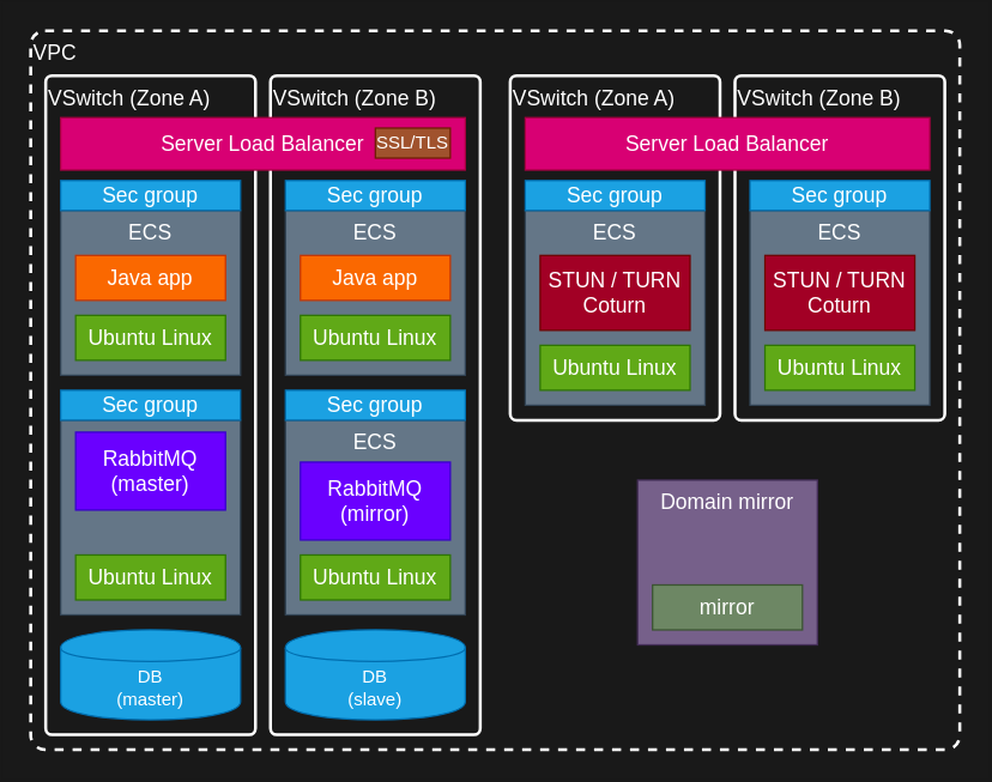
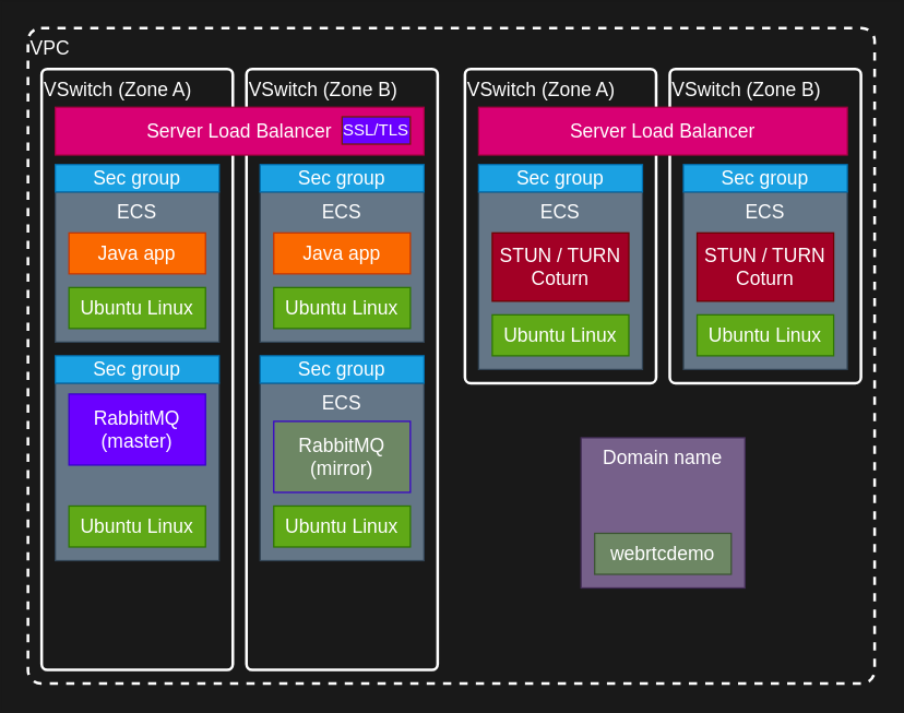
  <mxCell id="0" />
  <mxCell id="1" parent="0" />
  <mxCell id="2" value="VSwitch (Zone A)" style="rounded=1;whiteSpace=wrap;html=1;fillColor=none;strokeWidth=2;strokeColor=#FFFFFF;align=left;verticalAlign=top;fontColor=#FFFFFF;fontSize=14;arcSize=3;" vertex="1" parent="1"><mxGeometry x="30" y="50" width="140" height="440" as="geometry" /></mxCell>
  <mxCell id="3" value="VSwitch (Zone B)" style="rounded=1;whiteSpace=wrap;html=1;fillColor=none;strokeWidth=2;strokeColor=#FFFFFF;align=left;verticalAlign=top;fontColor=#FFFFFF;fontSize=14;arcSize=3;" vertex="1" parent="1"><mxGeometry x="180" y="50" width="140" height="440" as="geometry" /></mxCell>
  <mxCell id="4" value="&lt;div style=&quot;font-size: 14px&quot; align=&quot;left&quot;&gt;VPC&lt;br style=&quot;font-size: 14px&quot;&gt;&lt;/div&gt;" style="rounded=1;whiteSpace=wrap;html=1;fillColor=none;dashed=1;strokeWidth=2;strokeColor=#FFFFFF;align=left;verticalAlign=top;fontColor=#FFFFFF;fontSize=14;arcSize=2;" vertex="1" parent="1"><mxGeometry x="20" y="20" width="620" height="480" as="geometry" /></mxCell>
  <mxCell id="5" value="ECS" style="rounded=0;whiteSpace=wrap;html=1;strokeColor=#314354;strokeWidth=1;fillColor=#647687;fontSize=14;fontColor=#ffffff;verticalAlign=top;" vertex="1" parent="1"><mxGeometry x="350" y="140" width="120" height="130" as="geometry" /></mxCell>
  <mxCell id="6" value="STUN / TURN&lt;br&gt;Coturn" style="rounded=0;whiteSpace=wrap;html=1;strokeColor=#6F0000;strokeWidth=1;fillColor=#a20025;fontSize=14;fontColor=#ffffff;" vertex="1" parent="1"><mxGeometry x="360" y="170" width="100" height="50" as="geometry" /></mxCell>
  <mxCell id="7" value="Sec group" style="rounded=0;whiteSpace=wrap;html=1;strokeColor=#006EAF;strokeWidth=1;fillColor=#1ba1e2;fontSize=14;fontColor=#ffffff;" vertex="1" parent="1"><mxGeometry x="350" y="120" width="120" height="20" as="geometry" /></mxCell>
  <mxCell id="8" value="ECS" style="rounded=0;whiteSpace=wrap;html=1;strokeColor=#314354;strokeWidth=1;fillColor=#647687;fontSize=14;fontColor=#ffffff;verticalAlign=top;" vertex="1" parent="1"><mxGeometry x="40" y="140" width="120" height="110" as="geometry" /></mxCell>
  <mxCell id="9" value="Sec group" style="rounded=0;whiteSpace=wrap;html=1;strokeColor=#006EAF;strokeWidth=1;fillColor=#1ba1e2;fontSize=14;fontColor=#ffffff;" vertex="1" parent="1"><mxGeometry x="40" y="120" width="120" height="20" as="geometry" /></mxCell>
  <mxCell id="10" value="Java app" style="rounded=0;whiteSpace=wrap;html=1;strokeColor=#C73500;strokeWidth=1;fillColor=#fa6800;fontSize=14;fontColor=#ffffff;" vertex="1" parent="1"><mxGeometry x="50" y="170" width="100" height="30" as="geometry" /></mxCell>
  <mxCell id="11" value="Ubuntu Linux" style="rounded=0;whiteSpace=wrap;html=1;strokeColor=#2D7600;strokeWidth=1;fillColor=#60a917;fontSize=14;fontColor=#ffffff;" vertex="1" parent="1"><mxGeometry x="50" y="210" width="100" height="30" as="geometry" /></mxCell>
  <mxCell id="12" value="Ubuntu Linux" style="rounded=0;whiteSpace=wrap;html=1;strokeColor=#2D7600;strokeWidth=1;fillColor=#60a917;fontSize=14;fontColor=#ffffff;" vertex="1" parent="1"><mxGeometry x="360" y="230" width="100" height="30" as="geometry" /></mxCell>
- <mxCell id="13" value="Domain mirror" style="rounded=0;whiteSpace=wrap;html=1;strokeColor=#432D57;strokeWidth=1;fillColor=#76608a;fontSize=14;fontColor=#ffffff;verticalAlign=top;" vertex="1" parent="1"><mxGeometry x="425" y="320" width="120" height="110" as="geometry" /></mxCell>
- <mxCell id="14" value="mirror" style="rounded=0;whiteSpace=wrap;html=1;strokeColor=#3A5431;strokeWidth=1;fillColor=#6d8764;fontSize=14;fontColor=#ffffff;" vertex="1" parent="1"><mxGeometry x="435" y="390" width="100" height="30" as="geometry" /></mxCell>
+ <mxCell id="13" value="Domain name" style="rounded=0;whiteSpace=wrap;html=1;strokeColor=#432D57;strokeWidth=1;fillColor=#76608a;fontSize=14;fontColor=#ffffff;verticalAlign=top;" vertex="1" parent="1"><mxGeometry x="425" y="320" width="120" height="110" as="geometry" /></mxCell>
+ <mxCell id="14" value="webrtcdemo" style="rounded=0;whiteSpace=wrap;html=1;strokeColor=#3A5431;strokeWidth=1;fillColor=#6d8764;fontSize=14;fontColor=#ffffff;" vertex="1" parent="1"><mxGeometry x="435" y="390" width="100" height="30" as="geometry" /></mxCell>
  <mxCell id="15" value="ECS" style="rounded=0;whiteSpace=wrap;html=1;strokeColor=#314354;strokeWidth=1;fillColor=#647687;fontSize=14;fontColor=#ffffff;verticalAlign=top;" vertex="1" parent="1"><mxGeometry x="190" y="140" width="120" height="110" as="geometry" /></mxCell>
  <mxCell id="16" value="Sec group" style="rounded=0;whiteSpace=wrap;html=1;strokeColor=#006EAF;strokeWidth=1;fillColor=#1ba1e2;fontSize=14;fontColor=#ffffff;" vertex="1" parent="1"><mxGeometry x="190" y="120" width="120" height="20" as="geometry" /></mxCell>
  <mxCell id="17" value="Java app" style="rounded=0;whiteSpace=wrap;html=1;strokeColor=#C73500;strokeWidth=1;fillColor=#fa6800;fontSize=14;fontColor=#ffffff;" vertex="1" parent="1"><mxGeometry x="200" y="170" width="100" height="30" as="geometry" /></mxCell>
  <mxCell id="18" value="Ubuntu Linux" style="rounded=0;whiteSpace=wrap;html=1;strokeColor=#2D7600;strokeWidth=1;fillColor=#60a917;fontSize=14;fontColor=#ffffff;" vertex="1" parent="1"><mxGeometry x="200" y="210" width="100" height="30" as="geometry" /></mxCell>
  <mxCell id="19" value="ECS" style="rounded=0;whiteSpace=wrap;html=1;strokeColor=#314354;strokeWidth=1;fillColor=#647687;fontSize=14;fontColor=#ffffff;verticalAlign=top;" vertex="1" parent="1"><mxGeometry x="40" y="280" width="120" height="130" as="geometry" /></mxCell>
  <mxCell id="20" value="Sec group" style="rounded=0;whiteSpace=wrap;html=1;strokeColor=#006EAF;strokeWidth=1;fillColor=#1ba1e2;fontSize=14;fontColor=#ffffff;" vertex="1" parent="1"><mxGeometry x="40" y="260" width="120" height="20" as="geometry" /></mxCell>
  <mxCell id="21" value="RabbitMQ&lt;br&gt;(master)" style="rounded=0;whiteSpace=wrap;html=1;strokeColor=#3700CC;strokeWidth=1;fillColor=#6a00ff;fontSize=14;fontColor=#ffffff;" vertex="1" parent="1"><mxGeometry x="50" y="288" width="100" height="52" as="geometry" /></mxCell>
  <mxCell id="22" value="Ubuntu Linux" style="rounded=0;whiteSpace=wrap;html=1;strokeColor=#2D7600;strokeWidth=1;fillColor=#60a917;fontSize=14;fontColor=#ffffff;" vertex="1" parent="1"><mxGeometry x="50" y="370" width="100" height="30" as="geometry" /></mxCell>
  <mxCell id="23" value="ECS" style="rounded=0;whiteSpace=wrap;html=1;strokeColor=#314354;strokeWidth=1;fillColor=#647687;fontSize=14;fontColor=#ffffff;verticalAlign=top;" vertex="1" parent="1"><mxGeometry x="190" y="280" width="120" height="130" as="geometry" /></mxCell>
  <mxCell id="24" value="Sec group" style="rounded=0;whiteSpace=wrap;html=1;strokeColor=#006EAF;strokeWidth=1;fillColor=#1ba1e2;fontSize=14;fontColor=#ffffff;" vertex="1" parent="1"><mxGeometry x="190" y="260" width="120" height="20" as="geometry" /></mxCell>
- <mxCell id="25" value="RabbitMQ&lt;br&gt;(mirror)" style="rounded=0;whiteSpace=wrap;html=1;strokeColor=#3700CC;strokeWidth=1;fillColor=#6a00ff;fontSize=14;fontColor=#ffffff;" vertex="1" parent="1"><mxGeometry x="200" y="308" width="100" height="52" as="geometry" /></mxCell>
+ <mxCell id="25" value="RabbitMQ&lt;br&gt;(mirror)" style="rounded=0;whiteSpace=wrap;html=1;strokeColor=#3700CC;strokeWidth=1;fillColor=#6d8764;fontSize=14;fontColor=#ffffff;" vertex="1" parent="1"><mxGeometry x="200" y="308" width="100" height="52" as="geometry" /></mxCell>
  <mxCell id="26" value="Ubuntu Linux" style="rounded=0;whiteSpace=wrap;html=1;strokeColor=#2D7600;strokeWidth=1;fillColor=#60a917;fontSize=14;fontColor=#ffffff;" vertex="1" parent="1"><mxGeometry x="200" y="370" width="100" height="30" as="geometry" /></mxCell>
  <mxCell id="27" value="Server Load Balancer" style="rounded=0;whiteSpace=wrap;html=1;strokeColor=#A50040;strokeWidth=1;fillColor=#d80073;fontSize=14;fontColor=#ffffff;verticalAlign=middle;" vertex="1" parent="1"><mxGeometry x="40" y="78" width="270" height="35" as="geometry" /></mxCell>
- <mxCell id="28" value="SSL/TLS" style="rounded=0;whiteSpace=wrap;html=1;fillColor=#a0522d;strokeColor=#6D1F00;fontColor=#ffffff;" vertex="1" parent="1"><mxGeometry x="250" y="85" width="50" height="20" as="geometry" /></mxCell>
- <mxCell id="29" value="DB&lt;br&gt;(master)" style="shape=cylinder;whiteSpace=wrap;html=1;boundedLbl=1;backgroundOutline=1;fillColor=#1ba1e2;strokeColor=#006EAF;fontColor=#ffffff;" vertex="1" parent="1"><mxGeometry x="40" y="420" width="120" height="60" as="geometry" /></mxCell>
- <mxCell id="30" value="DB&lt;br&gt;(slave)" style="shape=cylinder;whiteSpace=wrap;html=1;boundedLbl=1;backgroundOutline=1;fillColor=#1ba1e2;strokeColor=#006EAF;fontColor=#ffffff;" vertex="1" parent="1"><mxGeometry x="190" y="420" width="120" height="60" as="geometry" /></mxCell>
+ <mxCell id="28" value="SSL/TLS" style="rounded=0;whiteSpace=wrap;html=1;fillColor=#6a00ff;strokeColor=#6D1F00;fontColor=#ffffff;" vertex="1" parent="1"><mxGeometry x="250" y="85" width="50" height="20" as="geometry" /></mxCell>
  <mxCell id="31" value="VSwitch (Zone A)" style="rounded=1;whiteSpace=wrap;html=1;fillColor=none;strokeWidth=2;strokeColor=#FFFFFF;align=left;verticalAlign=top;fontColor=#FFFFFF;fontSize=14;arcSize=3;" vertex="1" parent="1"><mxGeometry x="340" y="50" width="140" height="230" as="geometry" /></mxCell>
  <mxCell id="32" value="ECS" style="rounded=0;whiteSpace=wrap;html=1;strokeColor=#314354;strokeWidth=1;fillColor=#647687;fontSize=14;fontColor=#ffffff;verticalAlign=top;" vertex="1" parent="1"><mxGeometry x="500" y="140" width="120" height="130" as="geometry" /></mxCell>
  <mxCell id="33" value="STUN / TURN&lt;br&gt;Coturn" style="rounded=0;whiteSpace=wrap;html=1;strokeColor=#6F0000;strokeWidth=1;fillColor=#a20025;fontSize=14;fontColor=#ffffff;" vertex="1" parent="1"><mxGeometry x="510" y="170" width="100" height="50" as="geometry" /></mxCell>
  <mxCell id="34" value="Sec group" style="rounded=0;whiteSpace=wrap;html=1;strokeColor=#006EAF;strokeWidth=1;fillColor=#1ba1e2;fontSize=14;fontColor=#ffffff;" vertex="1" parent="1"><mxGeometry x="500" y="120" width="120" height="20" as="geometry" /></mxCell>
  <mxCell id="35" value="Ubuntu Linux" style="rounded=0;whiteSpace=wrap;html=1;strokeColor=#2D7600;strokeWidth=1;fillColor=#60a917;fontSize=14;fontColor=#ffffff;" vertex="1" parent="1"><mxGeometry x="510" y="230" width="100" height="30" as="geometry" /></mxCell>
  <mxCell id="36" value="VSwitch (Zone B)" style="rounded=1;whiteSpace=wrap;html=1;fillColor=none;strokeWidth=2;strokeColor=#FFFFFF;align=left;verticalAlign=top;fontColor=#FFFFFF;fontSize=14;arcSize=3;" vertex="1" parent="1"><mxGeometry x="490" y="50" width="140" height="230" as="geometry" /></mxCell>
  <mxCell id="37" value="Server Load Balancer" style="rounded=0;whiteSpace=wrap;html=1;strokeColor=#A50040;strokeWidth=1;fillColor=#d80073;fontSize=14;fontColor=#ffffff;verticalAlign=middle;" vertex="1" parent="1"><mxGeometry x="350" y="78" width="270" height="35" as="geometry" /></mxCell>
